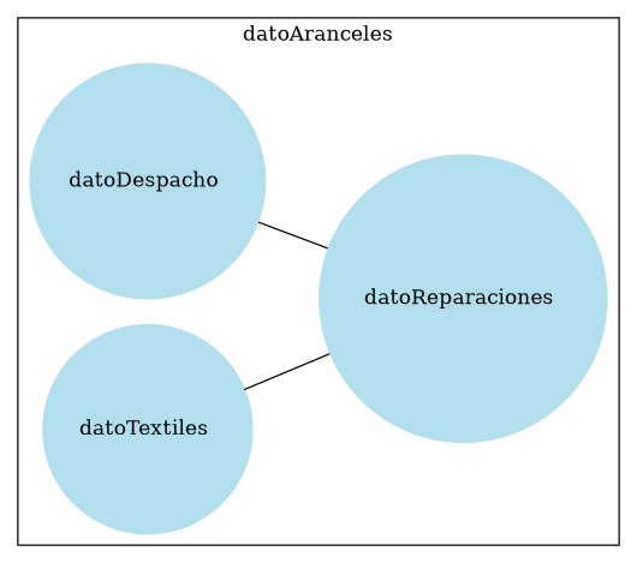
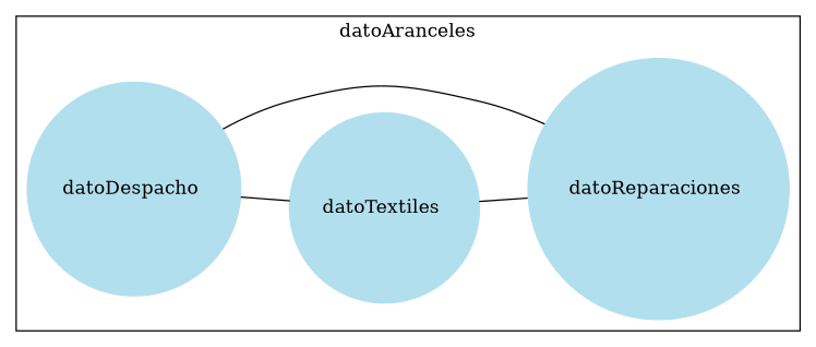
  graph {
    rankdir=LR
    node [color=lightblue2 shape=circle style=filled]
    n1 [label="datoDespacho "]
    n2 [label="datoTextiles "]
    n3 [label="datoReparaciones "]
    subgraph cluster_1 {
      label=datoAranceles
      n1
      n2
      n3
    }
+   n1 -- n2
    n1 -- n3
    n2 -- n3
  }
